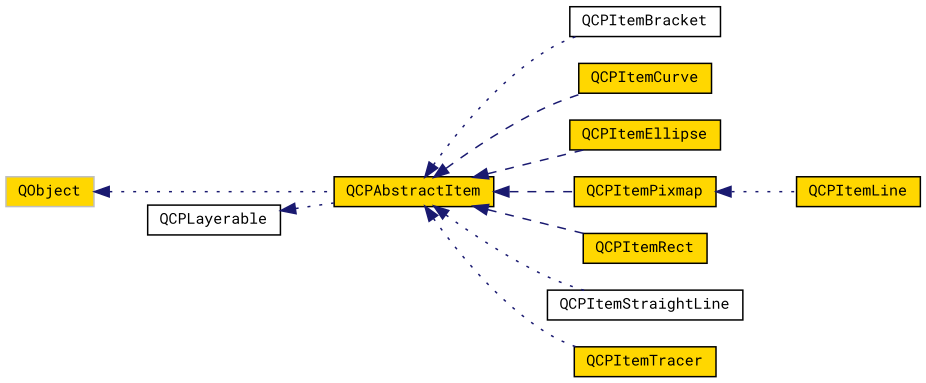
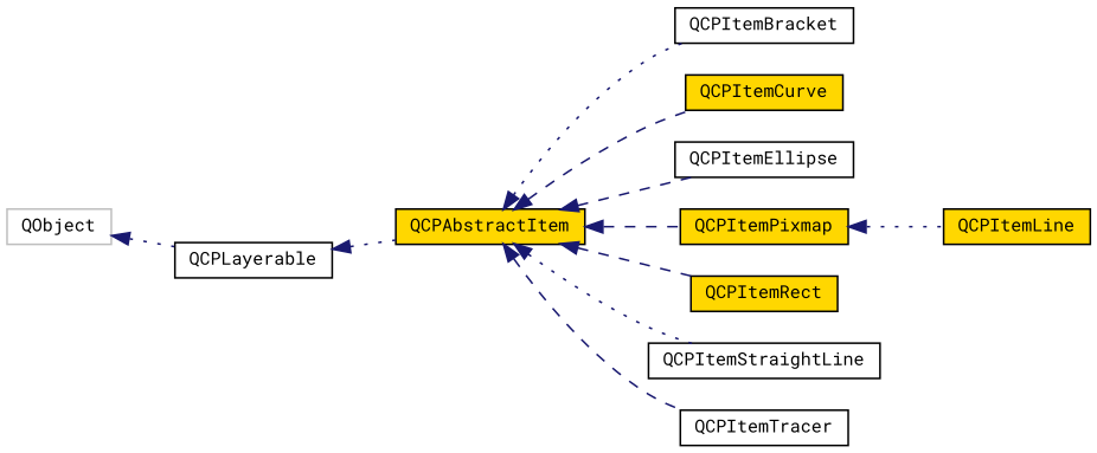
  digraph {
    fontname="Roboto Mono"
    rankdir=LR
    node [color=black fillcolor=white fontname="Roboto Mono" fontsize=10 shape=record style=filled]
    edge [color=midnightblue dir=back fontname="Roboto Mono" fontsize=10 labelfontname=Helvetica labelfontsize=10 style=dotted]
    n1 [fillcolor=gold fontcolor=black height=0.2 label=QCPAbstractItem width=0.4]
    n2 [height=0.2 label=QCPItemBracket width=0.4]
    n3 [fillcolor=gold height=0.2 label=QCPItemCurve width=0.4]
-   n4 [fillcolor=gold height=0.2 label=QCPItemEllipse width=0.4]
+   n4 [height=0.2 label=QCPItemEllipse width=0.4]
    n5 [fillcolor=gold height=0.2 label=QCPItemPixmap width=0.4]
    n6 [fillcolor=gold height=0.2 label=QCPItemRect width=0.4]
    n7 [height=0.2 label=QCPItemStraightLine width=0.4]
-   n8 [fillcolor=gold height=0.2 label=QCPItemTracer width=0.4]
+   n8 [height=0.2 label=QCPItemTracer width=0.4]
    n9 [fillcolor=gold height=0.2 label=QCPItemLine width=0.4]
    n10 [height=0.2 label=QCPLayerable width=0.4]
-   n11 [color=grey75 fillcolor=gold height=0.2 label=QObject width=0.4]
+   n11 [color=grey75 height=0.2 label=QObject width=0.4]
    n1 -> n2
    n1 -> n3 [style=dashed]
    n1 -> n4 [style=dashed]
    n1 -> n5 [style=dashed]
    n1 -> n6 [style=dashed]
    n1 -> n7
-   n1 -> n8
+   n1 -> n8 [style=dashed]
    n5 -> n9
    n10 -> n1
-   n11 -> n1
+   n11 -> n10
  }
